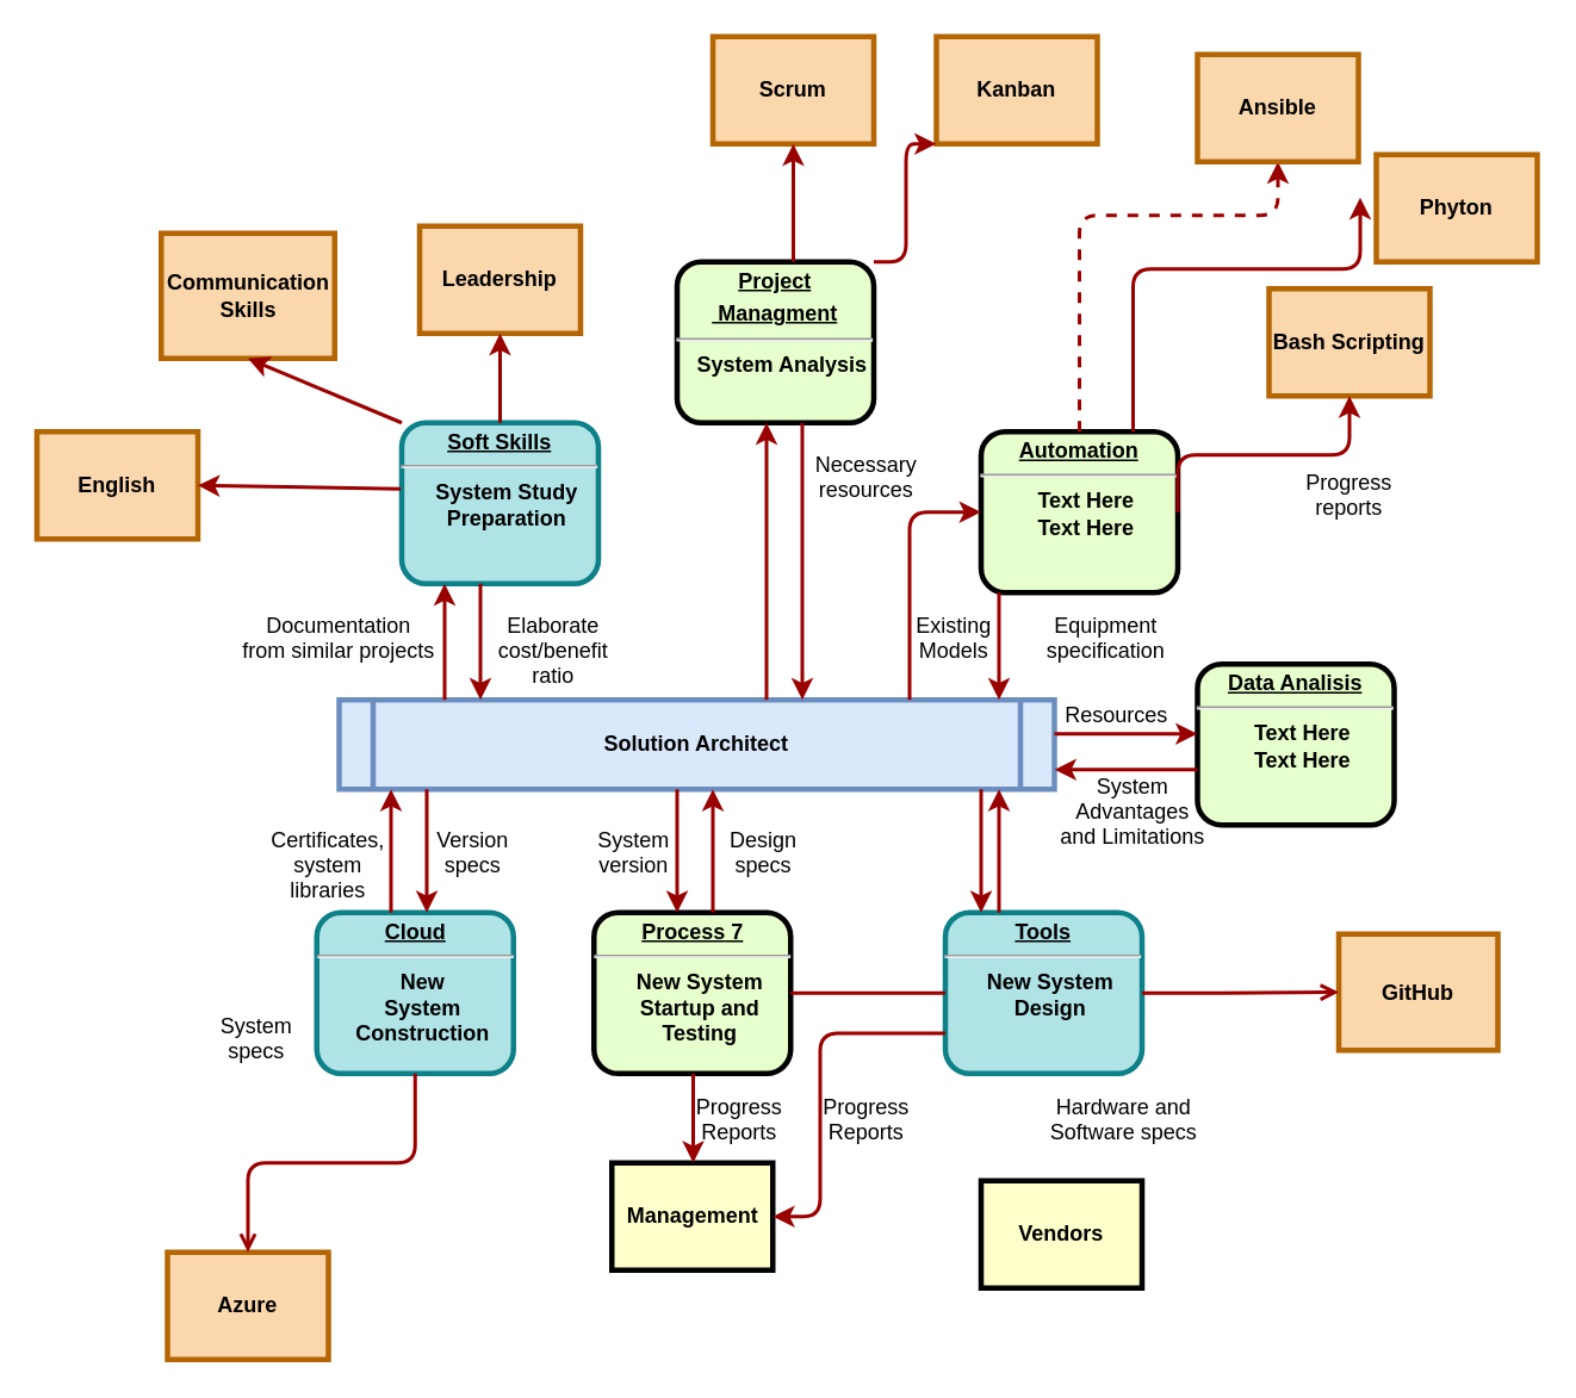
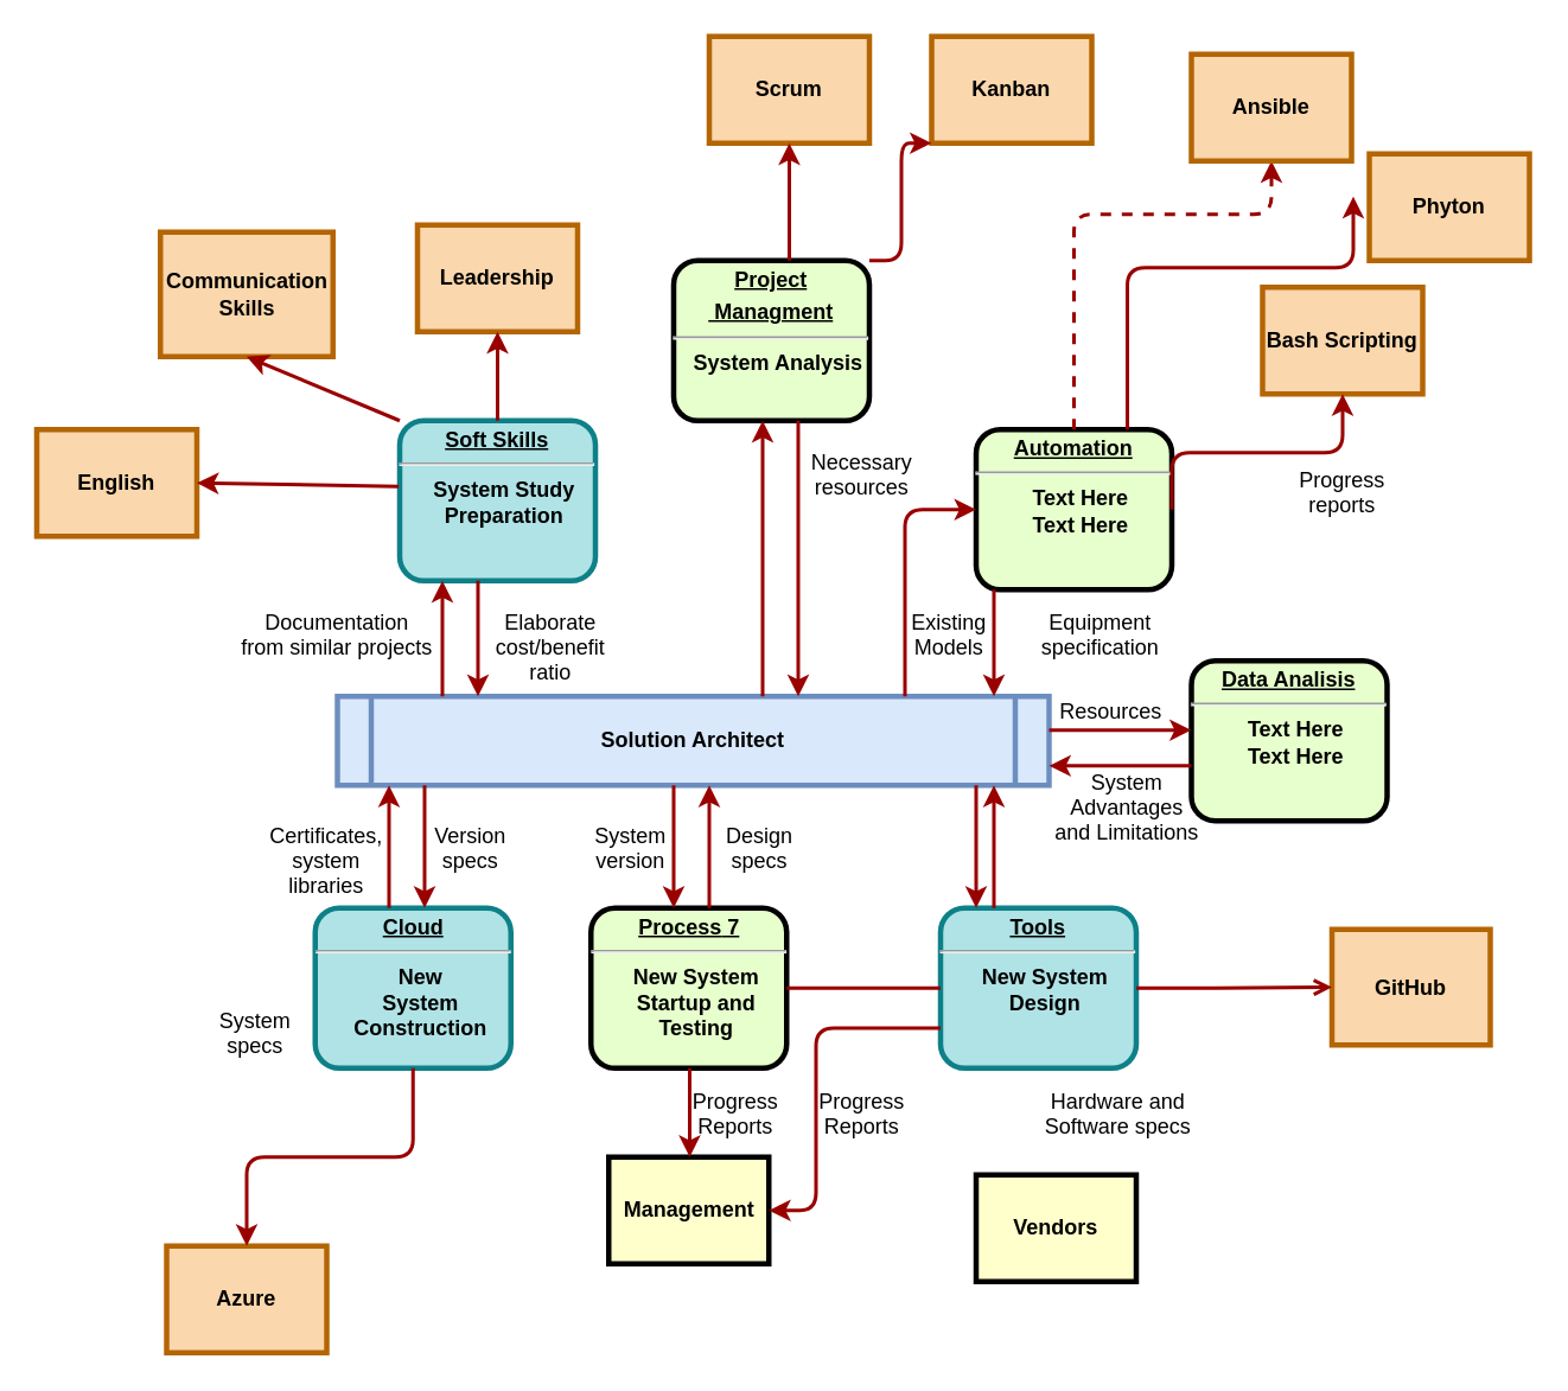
  <mxCell id="0" />
  <mxCell id="1" parent="0" />
  <mxCell id="2" value="&lt;p style=&quot;margin: 0px; margin-top: 4px; text-align: center; text-decoration: underline;&quot;&gt;&lt;strong&gt;Soft Skills&lt;br&gt;&lt;/strong&gt;&lt;/p&gt;&lt;hr&gt;&lt;p style=&quot;margin: 0px; margin-left: 8px;&quot;&gt;System Study&lt;/p&gt;&lt;p style=&quot;margin: 0px; margin-left: 8px;&quot;&gt;Preparation&lt;/p&gt;" style="verticalAlign=middle;align=center;overflow=fill;fontSize=12;fontFamily=Helvetica;html=1;rounded=1;fontStyle=1;strokeWidth=3;fillColor=#b0e3e6;strokeColor=#0e8088;" parent="1" vertex="1"><mxGeometry x="224" y="236" width="110" height="90" as="geometry" /></mxCell>
  <mxCell id="3" value="Leadership" style="whiteSpace=wrap;align=center;verticalAlign=middle;fontStyle=1;strokeWidth=3;fillColor=#fad7ac;strokeColor=#b46504;" parent="1" vertex="1"><mxGeometry x="234" y="126" width="90" height="60" as="geometry" /></mxCell>
  <mxCell id="4" value="English" style="whiteSpace=wrap;align=center;verticalAlign=middle;fontStyle=1;strokeWidth=3;fillColor=#fad7ac;strokeColor=#b46504;" parent="1" vertex="1"><mxGeometry x="20" y="241" width="90" height="60" as="geometry" /></mxCell>
  <mxCell id="5" value="Solution Architect" style="shape=process;whiteSpace=wrap;align=center;verticalAlign=middle;size=0.048;fontStyle=1;strokeWidth=3;fillColor=#dae8fc;strokeColor=#6c8ebf;" parent="1" vertex="1"><mxGeometry x="189" y="391" width="400" height="50" as="geometry" /></mxCell>
  <mxCell id="6" value="&lt;p style=&quot;margin: 0px; margin-top: 4px; text-align: center; text-decoration: underline;&quot;&gt;&lt;strong&gt;Project&lt;/strong&gt;&lt;/p&gt;&lt;p style=&quot;margin: 0px; margin-top: 4px; text-align: center; text-decoration: underline;&quot;&gt;&lt;strong&gt;&amp;nbsp;Managment&lt;br&gt;&lt;/strong&gt;&lt;/p&gt;&lt;hr&gt;&lt;p style=&quot;margin: 0px; margin-left: 8px;&quot;&gt;System Analysis&lt;/p&gt;" style="verticalAlign=middle;align=center;overflow=fill;fontSize=12;fontFamily=Helvetica;html=1;rounded=1;fontStyle=1;strokeWidth=3;fillColor=#E6FFCC" parent="1" vertex="1"><mxGeometry x="378" y="146" width="110" height="90" as="geometry" /></mxCell>
  <mxCell id="7" value="&lt;p style=&quot;margin: 0px; margin-top: 4px; text-align: center; text-decoration: underline;&quot;&gt;&lt;strong&gt;Data Analisis&lt;/strong&gt;&lt;/p&gt;&lt;hr&gt;&lt;p style=&quot;margin: 0px; margin-left: 8px;&quot;&gt;Text Here&lt;/p&gt;&lt;p style=&quot;margin: 0px; margin-left: 8px;&quot;&gt;Text Here&lt;/p&gt;" style="verticalAlign=middle;align=center;overflow=fill;fontSize=12;fontFamily=Helvetica;html=1;rounded=1;fontStyle=1;strokeWidth=3;fillColor=#E6FFCC" parent="1" vertex="1"><mxGeometry x="669" y="371" width="110" height="90" as="geometry" /></mxCell>
  <mxCell id="8" value="&lt;p style=&quot;margin: 0px; margin-top: 4px; text-align: center; text-decoration: underline;&quot;&gt;&lt;strong&gt;Automation&lt;br&gt;&lt;/strong&gt;&lt;/p&gt;&lt;hr&gt;&lt;p style=&quot;margin: 0px; margin-left: 8px;&quot;&gt;Text Here&lt;/p&gt;&lt;p style=&quot;margin: 0px; margin-left: 8px;&quot;&gt;Text Here&lt;/p&gt;" style="verticalAlign=middle;align=center;overflow=fill;fontSize=12;fontFamily=Helvetica;html=1;rounded=1;fontStyle=1;strokeWidth=3;fillColor=#E6FFCC" parent="1" vertex="1"><mxGeometry x="548" y="241" width="110" height="90" as="geometry" /></mxCell>
  <mxCell id="9" value="&lt;p style=&quot;margin: 0px; margin-top: 4px; text-align: center; text-decoration: underline;&quot;&gt;&lt;strong&gt;Tools&lt;br&gt;&lt;/strong&gt;&lt;/p&gt;&lt;hr&gt;&lt;p style=&quot;margin: 0px; margin-left: 8px;&quot;&gt;New System&lt;/p&gt;&lt;p style=&quot;margin: 0px; margin-left: 8px;&quot;&gt;Design&lt;/p&gt;" style="verticalAlign=middle;align=center;overflow=fill;fontSize=12;fontFamily=Helvetica;html=1;rounded=1;fontStyle=1;strokeWidth=3;fillColor=#b0e3e6;strokeColor=#0e8088;" parent="1" vertex="1"><mxGeometry x="528" y="510" width="110" height="90" as="geometry" /></mxCell>
  <mxCell id="10" value="&lt;p style=&quot;margin: 0px; margin-top: 4px; text-align: center; text-decoration: underline;&quot;&gt;&lt;strong&gt;Cloud&lt;br&gt;&lt;/strong&gt;&lt;/p&gt;&lt;hr&gt;&lt;p style=&quot;margin: 0px; margin-left: 8px;&quot;&gt;New&lt;/p&gt;&lt;p style=&quot;margin: 0px; margin-left: 8px;&quot;&gt;System&lt;/p&gt;&lt;p style=&quot;margin: 0px; margin-left: 8px;&quot;&gt;Construction&lt;/p&gt;" style="verticalAlign=middle;align=center;overflow=fill;fontSize=12;fontFamily=Helvetica;html=1;rounded=1;fontStyle=1;strokeWidth=3;fillColor=#b0e3e6;strokeColor=#0e8088;" parent="1" vertex="1"><mxGeometry x="176.5" y="510" width="110" height="90" as="geometry" /></mxCell>
  <mxCell id="11" value="Scrum" style="whiteSpace=wrap;align=center;verticalAlign=middle;fontStyle=1;strokeWidth=3;fillColor=#fad7ac;strokeColor=#b46504;" parent="1" vertex="1"><mxGeometry x="398" y="20" width="90" height="60" as="geometry" /></mxCell>
  <mxCell id="12" value="Management" style="whiteSpace=wrap;align=center;verticalAlign=middle;fontStyle=1;strokeWidth=3;fillColor=#FFFFCC" parent="1" vertex="1"><mxGeometry x="341.5" y="650" width="90" height="60" as="geometry" /></mxCell>
  <mxCell id="13" value="Azure" style="whiteSpace=wrap;align=center;verticalAlign=middle;fontStyle=1;strokeWidth=3;fillColor=#fad7ac;strokeColor=#b46504;" parent="1" vertex="1"><mxGeometry x="93" y="700" width="90" height="60" as="geometry" /></mxCell>
  <mxCell id="14" value="GitHub" style="whiteSpace=wrap;align=center;verticalAlign=middle;fontStyle=1;strokeWidth=3;fillColor=#fad7ac;strokeColor=#b46504;" parent="1" vertex="1"><mxGeometry x="748" y="522" width="89" height="65" as="geometry" /></mxCell>
  <mxCell id="15" value="" style="edgeStyle=none;noEdgeStyle=1;strokeColor=#990000;strokeWidth=2;entryX=0.5;entryY=1;entryDx=0;entryDy=0;exitX=0.5;exitY=0;exitDx=0;exitDy=0;" parent="1" source="2" target="3" edge="1"><mxGeometry width="100" height="100" relative="1" as="geometry"><mxPoint x="330" y="230" as="sourcePoint" /><mxPoint x="108" y="150" as="targetPoint" /></mxGeometry></mxCell>
  <mxCell id="16" value="" style="edgeStyle=none;noEdgeStyle=1;strokeColor=#990000;strokeWidth=2;exitX=-0.005;exitY=0.411;exitDx=0;exitDy=0;exitPerimeter=0;entryX=1;entryY=0.5;entryDx=0;entryDy=0;" parent="1" source="2" target="4" edge="1"><mxGeometry width="100" height="100" relative="1" as="geometry"><mxPoint x="118" y="281" as="sourcePoint" /><mxPoint x="150" y="310" as="targetPoint" /></mxGeometry></mxCell>
  <mxCell id="17" value="&lt;p style=&quot;margin: 0px; margin-top: 4px; text-align: center; text-decoration: underline;&quot;&gt;&lt;strong&gt;&lt;strong&gt;Process&lt;/strong&gt; 7&lt;br /&gt;&lt;/strong&gt;&lt;/p&gt;&lt;hr /&gt;&lt;p style=&quot;margin: 0px; margin-left: 8px;&quot;&gt;New System&lt;/p&gt;&lt;p style=&quot;margin: 0px; margin-left: 8px;&quot;&gt;Startup and&lt;/p&gt;&lt;p style=&quot;margin: 0px; margin-left: 8px;&quot;&gt;Testing&lt;/p&gt;" style="verticalAlign=middle;align=center;overflow=fill;fontSize=12;fontFamily=Helvetica;html=1;rounded=1;fontStyle=1;strokeWidth=3;fillColor=#E6FFCC" parent="1" vertex="1"><mxGeometry x="331.5" y="510" width="110" height="90" as="geometry" /></mxCell>
  <mxCell id="18" value="" style="endArrow=none;noEdgeStyle=1;strokeColor=#990000;strokeWidth=2" parent="1" source="9" target="17" edge="1"><mxGeometry relative="1" as="geometry"><mxPoint x="193.008" y="481" as="sourcePoint" /><mxPoint x="388.328" y="650" as="targetPoint" /></mxGeometry></mxCell>
  <mxCell id="19" value="Documentation&#10;from similar projects" style="text;spacingTop=-5;align=center" parent="1" vertex="1"><mxGeometry x="174" y="341" width="30" height="20" as="geometry" /></mxCell>
  <mxCell id="20" value="" style="edgeStyle=elbowEdgeStyle;elbow=horizontal;strokeColor=#990000;strokeWidth=2" parent="1" source="5" target="2" edge="1"><mxGeometry width="100" height="100" relative="1" as="geometry"><mxPoint x="38" y="530" as="sourcePoint" /><mxPoint x="138" y="430" as="targetPoint" /><Array as="points"><mxPoint x="248" y="370" /></Array></mxGeometry></mxCell>
  <mxCell id="21" value="" style="edgeStyle=elbowEdgeStyle;elbow=horizontal;strokeColor=#990000;strokeWidth=2" parent="1" source="2" target="5" edge="1"><mxGeometry width="100" height="100" relative="1" as="geometry"><mxPoint x="38" y="500" as="sourcePoint" /><mxPoint x="138" y="400" as="targetPoint" /><Array as="points"><mxPoint x="268" y="360" /></Array></mxGeometry></mxCell>
  <mxCell id="22" value="Elaborate&#10;cost/benefit&#10;ratio" style="text;spacingTop=-5;align=center" parent="1" vertex="1"><mxGeometry x="294" y="341" width="30" height="20" as="geometry" /></mxCell>
  <mxCell id="23" value="" style="edgeStyle=elbowEdgeStyle;elbow=horizontal;strokeColor=#990000;strokeWidth=2" parent="1" source="5" target="6" edge="1"><mxGeometry width="100" height="100" relative="1" as="geometry"><mxPoint x="368" y="370" as="sourcePoint" /><mxPoint x="468" y="270" as="targetPoint" /><Array as="points"><mxPoint x="428" y="310" /></Array></mxGeometry></mxCell>
  <mxCell id="24" value="" style="edgeStyle=elbowEdgeStyle;elbow=horizontal;strokeColor=#990000;strokeWidth=2" parent="1" source="6" target="5" edge="1"><mxGeometry width="100" height="100" relative="1" as="geometry"><mxPoint x="338" y="370" as="sourcePoint" /><mxPoint x="438" y="270" as="targetPoint" /><Array as="points"><mxPoint x="448" y="320" /></Array></mxGeometry></mxCell>
  <mxCell id="25" value="Necessary&#10;resources" style="text;spacingTop=-5;align=center" parent="1" vertex="1"><mxGeometry x="469" y="251" width="30" height="20" as="geometry" /></mxCell>
  <mxCell id="26" value="Progress&#10;reports" style="text;spacingTop=-5;align=center" parent="1" vertex="1"><mxGeometry x="739" y="261" width="30" height="20" as="geometry" /></mxCell>
  <mxCell id="27" value="" style="edgeStyle=elbowEdgeStyle;elbow=horizontal;strokeColor=#990000;strokeWidth=2;entryX=0.5;entryY=1;entryDx=0;entryDy=0;" parent="1" source="6" target="11" edge="1"><mxGeometry width="100" height="100" relative="1" as="geometry"><mxPoint x="248" y="180" as="sourcePoint" /><mxPoint x="348" y="80" as="targetPoint" /><Array as="points" /></mxGeometry></mxCell>
  <mxCell id="28" value="" style="edgeStyle=elbowEdgeStyle;elbow=vertical;strokeColor=#990000;strokeWidth=2;entryX=0.5;entryY=1;entryDx=0;entryDy=0;dashed=1;" parent="1" source="8" edge="1" target="60"><mxGeometry width="100" height="100" relative="1" as="geometry"><mxPoint x="518" y="250" as="sourcePoint" /><mxPoint x="603" y="130" as="targetPoint" /><Array as="points"><mxPoint x="660" y="120" /></Array></mxGeometry></mxCell>
  <mxCell id="29" value="" style="edgeStyle=elbowEdgeStyle;elbow=horizontal;strokeColor=#990000;strokeWidth=2" parent="1" source="8" target="5" edge="1"><mxGeometry width="100" height="100" relative="1" as="geometry"><mxPoint x="558" y="380" as="sourcePoint" /><mxPoint x="498" y="250" as="targetPoint" /><Array as="points"><mxPoint x="558" y="360" /></Array></mxGeometry></mxCell>
  <mxCell id="30" value="" style="edgeStyle=segmentEdgeStyle;strokeColor=#990000;strokeWidth=2" parent="1" source="5" target="8" edge="1"><mxGeometry width="100" height="100" relative="1" as="geometry"><mxPoint x="328" y="360" as="sourcePoint" /><mxPoint x="428" y="260" as="targetPoint" /><Array as="points"><mxPoint x="508" y="286" /></Array></mxGeometry></mxCell>
  <mxCell id="31" value="Existing&#10;Models" style="text;spacingTop=-5;align=center" parent="1" vertex="1"><mxGeometry x="518" y="341" width="30" height="20" as="geometry" /></mxCell>
  <mxCell id="32" value="Equipment&#10;specification" style="text;spacingTop=-5;align=center" parent="1" vertex="1"><mxGeometry x="603" y="341" width="30" height="20" as="geometry" /></mxCell>
  <mxCell id="33" value="" style="edgeStyle=elbowEdgeStyle;elbow=vertical;strokeColor=#990000;strokeWidth=2" parent="1" source="5" target="7" edge="1"><mxGeometry width="100" height="100" relative="1" as="geometry"><mxPoint x="488" y="500" as="sourcePoint" /><mxPoint x="588" y="400" as="targetPoint" /><Array as="points"><mxPoint x="638" y="410" /></Array></mxGeometry></mxCell>
  <mxCell id="34" value="" style="edgeStyle=elbowEdgeStyle;elbow=vertical;strokeColor=#990000;strokeWidth=2" parent="1" source="7" target="5" edge="1"><mxGeometry width="100" height="100" relative="1" as="geometry"><mxPoint x="448" y="500" as="sourcePoint" /><mxPoint x="548" y="400" as="targetPoint" /><Array as="points"><mxPoint x="638" y="430" /></Array></mxGeometry></mxCell>
  <mxCell id="35" value="Resources" style="text;spacingTop=-5;align=center" parent="1" vertex="1"><mxGeometry x="609" y="391" width="30" height="20" as="geometry" /></mxCell>
  <mxCell id="36" value="System &#10;Advantages &#10;and Limitations" style="text;spacingTop=-5;align=center" parent="1" vertex="1"><mxGeometry x="618" y="431" width="30" height="20" as="geometry" /></mxCell>
  <mxCell id="37" value="" style="edgeStyle=elbowEdgeStyle;elbow=horizontal;strokeColor=#990000;strokeWidth=2" parent="1" source="9" target="5" edge="1"><mxGeometry width="100" height="100" relative="1" as="geometry"><mxPoint x="408" y="580" as="sourcePoint" /><mxPoint x="508" y="480" as="targetPoint" /><Array as="points"><mxPoint x="558" y="470" /></Array></mxGeometry></mxCell>
  <mxCell id="38" value="" style="edgeStyle=elbowEdgeStyle;elbow=horizontal;strokeColor=#990000;strokeWidth=2" parent="1" source="5" target="9" edge="1"><mxGeometry width="100" height="100" relative="1" as="geometry"><mxPoint x="388" y="590" as="sourcePoint" /><mxPoint x="488" y="490" as="targetPoint" /><Array as="points"><mxPoint x="548" y="480" /></Array></mxGeometry></mxCell>
  <mxCell id="39" value="" style="edgeStyle=elbowEdgeStyle;elbow=horizontal;strokeColor=#990000;strokeWidth=2;entryX=0;entryY=0.5;entryDx=0;entryDy=0;exitX=1;exitY=0.5;exitDx=0;exitDy=0;endArrow=open;" parent="1" source="9" target="14" edge="1"><mxGeometry width="100" height="100" relative="1" as="geometry"><mxPoint x="678" y="500" as="sourcePoint" /><mxPoint x="518" y="600" as="targetPoint" /></mxGeometry></mxCell>
  <mxCell id="40" value="Hardware and&#10;Software specs" style="text;spacingTop=-5;align=center" parent="1" vertex="1"><mxGeometry x="613" y="610" width="30" height="20" as="geometry" /></mxCell>
  <mxCell id="41" value="" style="edgeStyle=elbowEdgeStyle;elbow=horizontal;exitX=0;exitY=0.75;strokeColor=#990000;strokeWidth=2" parent="1" source="9" target="12" edge="1"><mxGeometry width="100" height="100" relative="1" as="geometry"><mxPoint x="408" y="730" as="sourcePoint" /><mxPoint x="508" y="630" as="targetPoint" /><Array as="points"><mxPoint x="458" y="630" /></Array></mxGeometry></mxCell>
  <mxCell id="42" value="Progress&#10;Reports" style="text;spacingTop=-5;align=center" parent="1" vertex="1"><mxGeometry x="469" y="610" width="30" height="20" as="geometry" /></mxCell>
  <mxCell id="43" value="" style="edgeStyle=elbowEdgeStyle;elbow=horizontal;strokeColor=#990000;strokeWidth=2" parent="1" source="17" target="12" edge="1"><mxGeometry width="100" height="100" relative="1" as="geometry"><mxPoint x="188" y="660" as="sourcePoint" /><mxPoint x="218" y="650" as="targetPoint" /></mxGeometry></mxCell>
  <mxCell id="44" value="Progress&#10;Reports" style="text;spacingTop=-5;align=center" parent="1" vertex="1"><mxGeometry x="398" y="610" width="30" height="20" as="geometry" /></mxCell>
- <mxCell id="45" value="" style="edgeStyle=elbowEdgeStyle;elbow=vertical;strokeColor=#990000;strokeWidth=2;endArrow=open;" parent="1" source="10" target="13" edge="1"><mxGeometry width="100" height="100" relative="1" as="geometry"><mxPoint x="58" y="740" as="sourcePoint" /><mxPoint x="158" y="640" as="targetPoint" /></mxGeometry></mxCell>
+ <mxCell id="45" value="" style="edgeStyle=elbowEdgeStyle;elbow=vertical;strokeColor=#990000;strokeWidth=2" parent="1" source="10" target="13" edge="1"><mxGeometry width="100" height="100" relative="1" as="geometry"><mxPoint x="58" y="740" as="sourcePoint" /><mxPoint x="158" y="640" as="targetPoint" /></mxGeometry></mxCell>
  <mxCell id="46" value="" style="edgeStyle=elbowEdgeStyle;elbow=horizontal;strokeColor=#990000;strokeWidth=2" parent="1" source="5" target="17" edge="1"><mxGeometry width="100" height="100" relative="1" as="geometry"><mxPoint x="38" y="500" as="sourcePoint" /><mxPoint x="138" y="400" as="targetPoint" /><Array as="points"><mxPoint x="378" y="470" /></Array></mxGeometry></mxCell>
  <mxCell id="47" value="" style="edgeStyle=elbowEdgeStyle;elbow=horizontal;strokeColor=#990000;strokeWidth=2" parent="1" source="17" target="5" edge="1"><mxGeometry width="100" height="100" relative="1" as="geometry"><mxPoint x="48" y="510" as="sourcePoint" /><mxPoint x="148" y="410" as="targetPoint" /><Array as="points"><mxPoint x="398" y="470" /></Array></mxGeometry></mxCell>
  <mxCell id="48" value="Version&#10;specs" style="text;spacingTop=-5;align=center" parent="1" vertex="1"><mxGeometry x="249" y="461" width="30" height="20" as="geometry" /></mxCell>
  <mxCell id="49" value="Certificates,&#10;system&#10;libraries" style="text;spacingTop=-5;align=center" parent="1" vertex="1"><mxGeometry x="168" y="461" width="30" height="20" as="geometry" /></mxCell>
  <mxCell id="50" value="" style="edgeStyle=elbowEdgeStyle;elbow=horizontal;strokeColor=#990000;strokeWidth=2" parent="1" source="5" target="10" edge="1"><mxGeometry width="100" height="100" relative="1" as="geometry"><mxPoint x="18" y="500" as="sourcePoint" /><mxPoint x="118" y="400" as="targetPoint" /><Array as="points"><mxPoint x="238" y="470" /></Array></mxGeometry></mxCell>
  <mxCell id="51" value="" style="edgeStyle=elbowEdgeStyle;elbow=horizontal;strokeColor=#990000;strokeWidth=2" parent="1" source="10" target="5" edge="1"><mxGeometry width="100" height="100" relative="1" as="geometry"><mxPoint x="28" y="510" as="sourcePoint" /><mxPoint x="128" y="410" as="targetPoint" /><Array as="points"><mxPoint x="218" y="470" /></Array></mxGeometry></mxCell>
  <mxCell id="52" value="System&#10;specs" style="text;spacingTop=-5;align=center" parent="1" vertex="1"><mxGeometry x="128" y="565" width="30" height="20" as="geometry" /></mxCell>
  <mxCell id="53" value="Design&#10;specs" style="text;spacingTop=-5;align=center" parent="1" vertex="1"><mxGeometry x="411.5" y="461" width="30" height="20" as="geometry" /></mxCell>
  <mxCell id="54" value="System&#10;version" style="text;spacingTop=-5;align=center" parent="1" vertex="1"><mxGeometry x="339" y="461" width="30" height="20" as="geometry" /></mxCell>
  <mxCell id="55" value="Vendors" style="whiteSpace=wrap;align=center;verticalAlign=middle;fontStyle=1;strokeWidth=3;fillColor=#FFFFCC" parent="1" vertex="1"><mxGeometry x="548" y="660" width="90" height="60" as="geometry" /></mxCell>
  <mxCell id="56" value="Communication Skills" style="whiteSpace=wrap;align=center;verticalAlign=middle;fontStyle=1;strokeWidth=3;fillColor=#fad7ac;strokeColor=#b46504;" parent="1" vertex="1"><mxGeometry x="89.5" y="130" width="97" height="70" as="geometry" /></mxCell>
  <mxCell id="57" value="" style="edgeStyle=none;noEdgeStyle=1;strokeColor=#990000;strokeWidth=2;entryX=0.5;entryY=1;entryDx=0;entryDy=0;exitX=0;exitY=0;exitDx=0;exitDy=0;" parent="1" source="2" target="56" edge="1"><mxGeometry width="100" height="100" relative="1" as="geometry"><mxPoint x="289" y="196" as="sourcePoint" /><mxPoint x="289" y="246" as="targetPoint" /></mxGeometry></mxCell>
  <mxCell id="58" value="Kanban" style="whiteSpace=wrap;align=center;verticalAlign=middle;fontStyle=1;strokeWidth=3;fillColor=#fad7ac;strokeColor=#b46504;" parent="1" vertex="1"><mxGeometry x="523" y="20" width="90" height="60" as="geometry" /></mxCell>
  <mxCell id="59" value="" style="edgeStyle=elbowEdgeStyle;elbow=horizontal;strokeColor=#990000;strokeWidth=2;exitX=1;exitY=0;exitDx=0;exitDy=0;entryX=0;entryY=1;entryDx=0;entryDy=0;" parent="1" source="6" target="58" edge="1"><mxGeometry width="100" height="100" relative="1" as="geometry"><mxPoint x="453" y="156" as="sourcePoint" /><mxPoint x="570" y="120" as="targetPoint" /><Array as="points" /></mxGeometry></mxCell>
  <mxCell id="60" value="Ansible" style="whiteSpace=wrap;align=center;verticalAlign=middle;fontStyle=1;strokeWidth=3;fillColor=#fad7ac;strokeColor=#b46504;" vertex="1" parent="1"><mxGeometry x="669" y="30" width="90" height="60" as="geometry" /></mxCell>
  <mxCell id="61" value="Phyton" style="whiteSpace=wrap;align=center;verticalAlign=middle;fontStyle=1;strokeWidth=3;fillColor=#fad7ac;strokeColor=#b46504;" vertex="1" parent="1"><mxGeometry x="769" y="86" width="90" height="60" as="geometry" /></mxCell>
  <mxCell id="62" value="Bash Scripting" style="whiteSpace=wrap;align=center;verticalAlign=middle;fontStyle=1;strokeWidth=3;fillColor=#fad7ac;strokeColor=#b46504;" vertex="1" parent="1"><mxGeometry x="709" y="161" width="90" height="60" as="geometry" /></mxCell>
  <mxCell id="63" value="" style="edgeStyle=elbowEdgeStyle;elbow=vertical;strokeColor=#990000;strokeWidth=2" edge="1" parent="1"><mxGeometry width="100" height="100" relative="1" as="geometry"><mxPoint x="633" y="241" as="sourcePoint" /><mxPoint x="760" y="110" as="targetPoint" /><Array as="points"><mxPoint x="690" y="150" /></Array></mxGeometry></mxCell>
  <mxCell id="64" value="" style="edgeStyle=elbowEdgeStyle;elbow=vertical;strokeColor=#990000;strokeWidth=2;exitX=1;exitY=0.5;exitDx=0;exitDy=0;entryX=0.5;entryY=1;entryDx=0;entryDy=0;" edge="1" parent="1" source="8" target="62"><mxGeometry width="100" height="100" relative="1" as="geometry"><mxPoint x="657" y="246.5" as="sourcePoint" /><mxPoint x="657" y="135.5" as="targetPoint" /></mxGeometry></mxCell>
